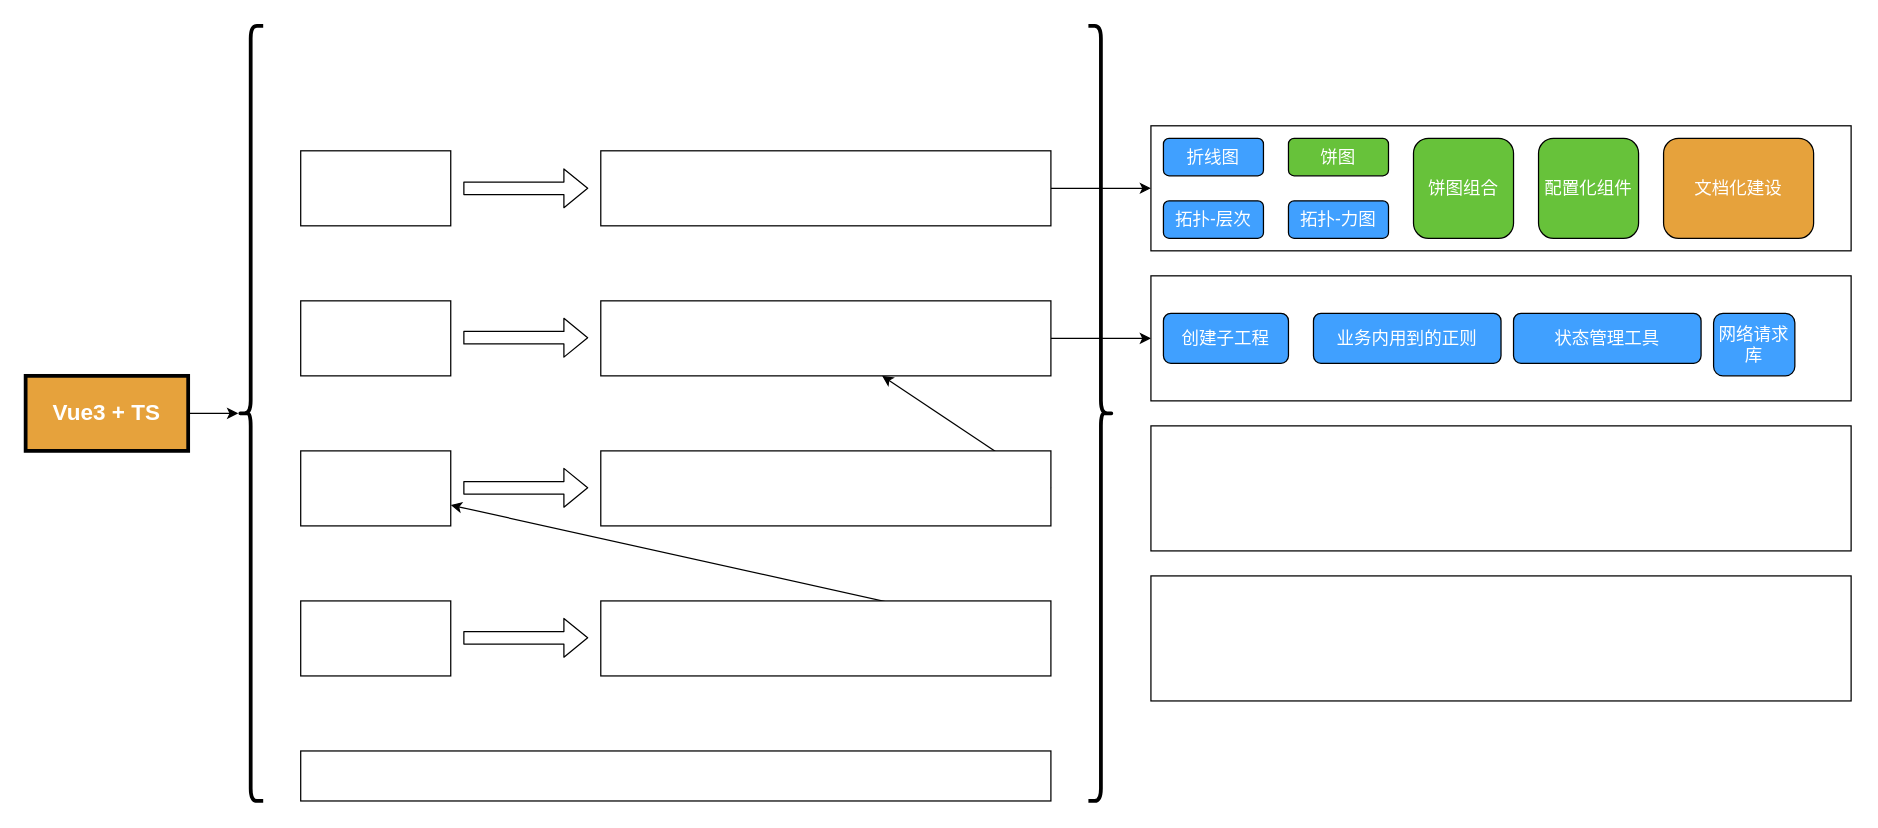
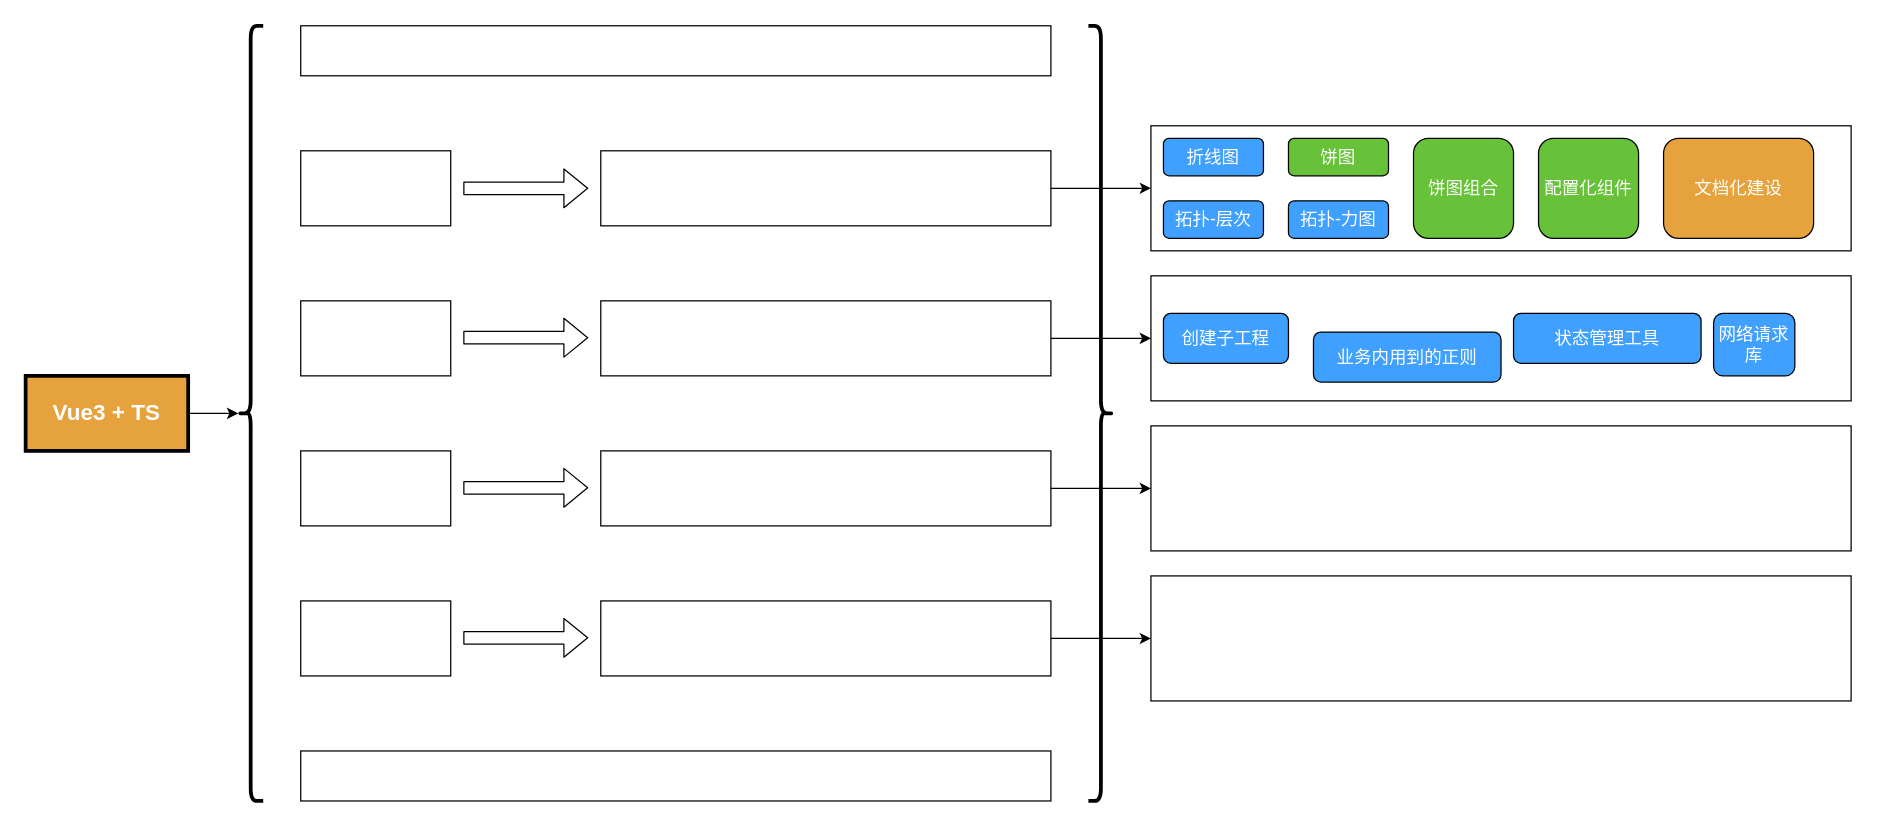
  <mxCell id="0" />
  <mxCell id="1" parent="0" />
+ <mxCell id="2" value="前端多资源工程" style="rounded=0;whiteSpace=wrap;html=1;fontStyle=1;fontSize=18;fontColor=#FFFFFF;" parent="1" vertex="1"><mxGeometry x="240" y="20" width="600" height="40" as="geometry" /></mxCell>
  <mxCell id="3" value="通用组件库" style="rounded=0;whiteSpace=wrap;html=1;fontColor=#FFFFFF;" parent="1" vertex="1"><mxGeometry x="240" y="120" width="120" height="60" as="geometry" /></mxCell>
  <mxCell id="4" value="前端SDK" style="rounded=0;whiteSpace=wrap;html=1;fontColor=#FFFFFF;" parent="1" vertex="1"><mxGeometry x="240" y="240" width="120" height="60" as="geometry" /></mxCell>
  <mxCell id="5" value="前端工程核心模板" style="rounded=0;whiteSpace=wrap;html=1;fontColor=#FFFFFF;" parent="1" vertex="1"><mxGeometry x="240" y="360" width="120" height="60" as="geometry" /></mxCell>
  <mxCell id="6" value="业务工程-01" style="rounded=0;whiteSpace=wrap;html=1;fontColor=#FFFFFF;" parent="1" vertex="1"><mxGeometry x="240" y="480" width="120" height="60" as="geometry" /></mxCell>
  <mxCell id="7" value="统一架构管理，资源复用通过依赖的方式" style="rounded=0;whiteSpace=wrap;html=1;fontStyle=1;fontSize=18;fontColor=#FFFFFF;" parent="1" vertex="1"><mxGeometry x="240" y="600" width="600" height="40" as="geometry" /></mxCell>
  <mxCell id="8" style="edgeStyle=none;html=1;exitX=1;exitY=0.5;exitDx=0;exitDy=0;entryX=0;entryY=0.5;entryDx=0;entryDy=0;fontSize=14;fontColor=#FFFFFF;" parent="1" source="9" target="20" edge="1"><mxGeometry relative="1" as="geometry" /></mxCell>
  <mxCell id="9" value="&lt;span style=&quot;font-family: 微软雅黑; font-size: 13px; background-color: rgba(255, 255, 255, 0.01);&quot;&gt;个性化的通用组件：拓扑层次布局、拓扑力图布局、波形图&lt;/span&gt;" style="rounded=0;whiteSpace=wrap;html=1;fontColor=#FFFFFF;" parent="1" vertex="1"><mxGeometry x="480" y="120" width="360" height="60" as="geometry" /></mxCell>
  <mxCell id="10" style="edgeStyle=none;html=1;exitX=1;exitY=0.5;exitDx=0;exitDy=0;entryX=0;entryY=0.5;entryDx=0;entryDy=0;fontSize=14;fontColor=#FFFFFF;" parent="1" source="11" target="27" edge="1"><mxGeometry relative="1" as="geometry" /></mxCell>
  <mxCell id="11" value="&lt;span style=&quot;font-family: 微软雅黑; font-size: 13px; background-color: rgba(255, 255, 255, 0.01);&quot;&gt;工具函数：请求库、常用正则、原生API简化、CLI等&lt;/span&gt;" style="rounded=0;whiteSpace=wrap;html=1;fontColor=#FFFFFF;" parent="1" vertex="1"><mxGeometry x="480" y="240" width="360" height="60" as="geometry" /></mxCell>
- <mxCell id="12" style="edgeStyle=none;html=1;exitX=1;exitY=0.5;exitDx=0;exitDy=0;fontSize=14;fontColor=#FFFFFF;" parent="1" source="13" target="11" edge="1"><mxGeometry relative="1" as="geometry" /></mxCell>
+ <mxCell id="12" style="edgeStyle=none;html=1;exitX=1;exitY=0.5;exitDx=0;exitDy=0;entryX=0;entryY=0.5;entryDx=0;entryDy=0;fontSize=14;fontColor=#FFFFFF;" parent="1" source="13" target="33" edge="1"><mxGeometry relative="1" as="geometry" /></mxCell>
  <mxCell id="13" value="&lt;span style=&quot;font-family: 微软雅黑; font-size: 13px; background-color: rgba(255, 255, 255, 0.01);&quot;&gt;没有业务代码的前端工程，可快速搭建业务工程&lt;/span&gt;" style="rounded=0;whiteSpace=wrap;html=1;fontColor=#FFFFFF;" parent="1" vertex="1"><mxGeometry x="480" y="360" width="360" height="60" as="geometry" /></mxCell>
- <mxCell id="14" style="edgeStyle=none;html=1;exitX=1;exitY=0.5;exitDx=0;exitDy=0;fontSize=14;fontColor=#FFFFFF;" parent="1" source="15" target="5" edge="1"><mxGeometry relative="1" as="geometry" /></mxCell>
+ <mxCell id="14" style="edgeStyle=none;html=1;exitX=1;exitY=0.5;exitDx=0;exitDy=0;entryX=0;entryY=0.5;entryDx=0;entryDy=0;fontSize=14;fontColor=#FFFFFF;" parent="1" source="15" target="36" edge="1"><mxGeometry relative="1" as="geometry" /></mxCell>
  <mxCell id="15" value="&lt;span style=&quot;font-family: 微软雅黑; font-size: 13px; background-color: rgba(255, 255, 255, 0.01);&quot;&gt;由核心模板创建的具体业务工程&lt;/span&gt;" style="rounded=0;whiteSpace=wrap;html=1;fontColor=#FFFFFF;" parent="1" vertex="1"><mxGeometry x="480" y="480" width="360" height="60" as="geometry" /></mxCell>
  <mxCell id="16" value="" style="shape=flexArrow;endArrow=classic;html=1;fontSize=18;fontColor=#FFFFFF;" parent="1" edge="1"><mxGeometry width="50" height="50" relative="1" as="geometry"><mxPoint x="370" y="150" as="sourcePoint" /><mxPoint x="470" y="150" as="targetPoint" /></mxGeometry></mxCell>
  <mxCell id="17" value="" style="shape=flexArrow;endArrow=classic;html=1;fontSize=18;fontColor=#FFFFFF;" parent="1" edge="1"><mxGeometry width="50" height="50" relative="1" as="geometry"><mxPoint x="370" y="269.5" as="sourcePoint" /><mxPoint x="470" y="269.5" as="targetPoint" /></mxGeometry></mxCell>
  <mxCell id="18" value="" style="shape=flexArrow;endArrow=classic;html=1;fontSize=18;fontColor=#FFFFFF;" parent="1" edge="1"><mxGeometry width="50" height="50" relative="1" as="geometry"><mxPoint x="370" y="389.5" as="sourcePoint" /><mxPoint x="470" y="389.5" as="targetPoint" /></mxGeometry></mxCell>
  <mxCell id="19" value="" style="shape=flexArrow;endArrow=classic;html=1;fontSize=18;fontColor=#FFFFFF;" parent="1" edge="1"><mxGeometry width="50" height="50" relative="1" as="geometry"><mxPoint x="370" y="509.5" as="sourcePoint" /><mxPoint x="470" y="509.5" as="targetPoint" /></mxGeometry></mxCell>
  <mxCell id="20" value="" style="rounded=0;whiteSpace=wrap;html=1;fontSize=18;fontColor=#FFFFFF;" parent="1" vertex="1"><mxGeometry x="920" y="100" width="560" height="100" as="geometry" /></mxCell>
  <mxCell id="21" value="折线图" style="rounded=1;whiteSpace=wrap;html=1;fontSize=14;fontColor=#FFFFFF;fillColor=#40A0FF;" parent="1" vertex="1"><mxGeometry x="930" y="110" width="80" height="30" as="geometry" /></mxCell>
  <mxCell id="22" value="饼图" style="rounded=1;whiteSpace=wrap;html=1;fontSize=14;fontColor=#FFFFFF;fillColor=#67c23a;" parent="1" vertex="1"><mxGeometry x="1030" y="110" width="80" height="30" as="geometry" /></mxCell>
  <mxCell id="23" value="拓扑-层次" style="rounded=1;whiteSpace=wrap;html=1;fontSize=14;fontColor=#FFFFFF;fillColor=#40A0FF;" parent="1" vertex="1"><mxGeometry x="930" y="160" width="80" height="30" as="geometry" /></mxCell>
  <mxCell id="24" value="拓扑-力图" style="rounded=1;whiteSpace=wrap;html=1;fontSize=14;fontColor=#FFFFFF;fillColor=#40A0FF;" parent="1" vertex="1"><mxGeometry x="1030" y="160" width="80" height="30" as="geometry" /></mxCell>
  <mxCell id="25" value="配置化组件" style="rounded=1;whiteSpace=wrap;html=1;fontSize=14;fontColor=#FFFFFF;fillColor=#67C23A;" parent="1" vertex="1"><mxGeometry x="1230" y="110" width="80" height="80" as="geometry" /></mxCell>
  <mxCell id="26" value="饼图组合" style="rounded=1;whiteSpace=wrap;html=1;fontSize=14;fontColor=#FFFFFF;fillColor=#67C23A;" parent="1" vertex="1"><mxGeometry x="1130" y="110" width="80" height="80" as="geometry" /></mxCell>
  <mxCell id="27" value="" style="rounded=0;whiteSpace=wrap;html=1;fontSize=18;fontColor=#FFFFFF;" parent="1" vertex="1"><mxGeometry x="920" y="220" width="560" height="100" as="geometry" /></mxCell>
  <mxCell id="28" value="" style="shape=curlyBracket;whiteSpace=wrap;html=1;rounded=1;labelPosition=left;verticalLabelPosition=middle;align=right;verticalAlign=middle;fontSize=14;fontColor=#FFFFFF;fillColor=#67C23A;strokeWidth=3;" parent="1" vertex="1"><mxGeometry x="190" y="20" width="20" height="620" as="geometry" /></mxCell>
  <mxCell id="29" value="" style="shape=curlyBracket;whiteSpace=wrap;html=1;rounded=1;flipH=1;labelPosition=right;verticalLabelPosition=middle;align=left;verticalAlign=middle;strokeWidth=3;fontSize=14;fontColor=#FFFFFF;fillColor=#67C23A;" parent="1" vertex="1"><mxGeometry x="870" y="20" width="20" height="620" as="geometry" /></mxCell>
  <mxCell id="30" value="创建子工程" style="rounded=1;whiteSpace=wrap;html=1;fontSize=14;fontColor=#FFFFFF;fillColor=#40A0FF;" parent="1" vertex="1"><mxGeometry x="930" y="250" width="100" height="40" as="geometry" /></mxCell>
- <mxCell id="31" value="业务内用到的正则" style="rounded=1;whiteSpace=wrap;html=1;fontSize=14;fontColor=#FFFFFF;fillColor=#40A0FF;" parent="1" vertex="1"><mxGeometry x="1050" y="250" width="150" height="40" as="geometry" /></mxCell>
+ <mxCell id="31" value="业务内用到的正则" style="rounded=1;whiteSpace=wrap;html=1;fontSize=14;fontColor=#FFFFFF;fillColor=#40A0FF;" parent="1" vertex="1"><mxGeometry x="1050" y="265" width="150" height="40" as="geometry" /></mxCell>
  <mxCell id="32" value="网络请求库" style="rounded=1;whiteSpace=wrap;html=1;fontSize=14;fontColor=#FFFFFF;fillColor=#40A0FF;" parent="1" vertex="1"><mxGeometry x="1370" y="250" width="65" height="50" as="geometry" /></mxCell>
  <mxCell id="33" value="精简的工程框架，只保留基础功能，和基本的后台布局" style="rounded=0;whiteSpace=wrap;html=1;fontSize=18;fontColor=#FFFFFF;" parent="1" vertex="1"><mxGeometry x="920" y="340" width="560" height="100" as="geometry" /></mxCell>
  <mxCell id="34" value="状态管理工具" style="rounded=1;whiteSpace=wrap;html=1;fontSize=14;fontColor=#FFFFFF;fillColor=#40A0FF;" parent="1" vertex="1"><mxGeometry x="1210" y="250" width="150" height="40" as="geometry" /></mxCell>
  <mxCell id="35" value="文档化建设" style="rounded=1;whiteSpace=wrap;html=1;fontSize=14;fontColor=#FFFFFF;fillColor=#E6A23C;" parent="1" vertex="1"><mxGeometry x="1330" y="110" width="120" height="80" as="geometry" /></mxCell>
  <mxCell id="36" value="具体的业务工程，可以使用基本组件直接封装为业务组件，也可以使用配置化组件，来直接生成页面" style="rounded=0;whiteSpace=wrap;html=1;fontSize=18;fontColor=#FFFFFF;" parent="1" vertex="1"><mxGeometry x="920" y="460" width="560" height="100" as="geometry" /></mxCell>
  <mxCell id="37" value="" style="edgeStyle=none;html=1;fontSize=18;fontColor=#FFFFFF;" parent="1" source="38" target="28" edge="1"><mxGeometry relative="1" as="geometry" /></mxCell>
  <mxCell id="38" value="Vue3 + TS" style="rounded=0;whiteSpace=wrap;html=1;strokeWidth=3;fontSize=18;fontColor=#FFFFFF;fillColor=#E6A23C;fontStyle=1" parent="1" vertex="1"><mxGeometry x="20" y="300" width="130" height="60" as="geometry" /></mxCell>
